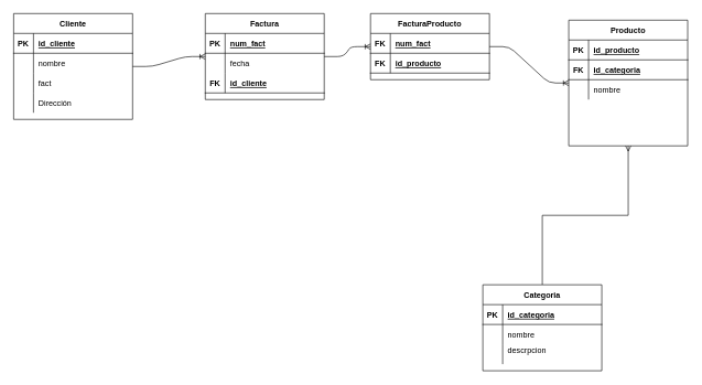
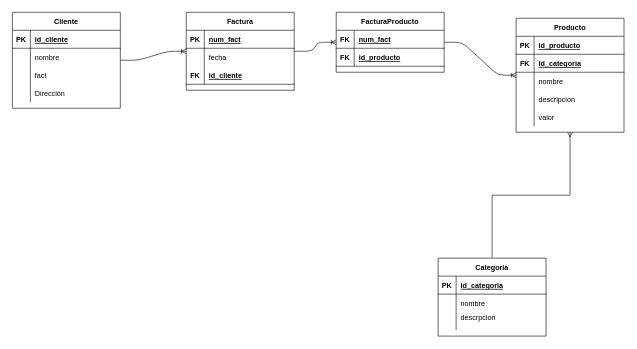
  <mxCell id="0" />
  <mxCell id="1" parent="0" />
  <mxCell id="2" style="edgeStyle=orthogonalEdgeStyle;rounded=0;orthogonalLoop=1;jettySize=auto;html=1;startArrow=ERmany;startFill=0;endArrow=none;endFill=0;" edge="1" parent="1" source="37" target="27"><mxGeometry relative="1" as="geometry" /></mxCell>
  <mxCell id="3" value="" style="edgeStyle=entityRelationEdgeStyle;fontSize=12;html=1;endArrow=ERoneToMany;" edge="1" parent="1" source="4" target="17"><mxGeometry width="100" height="100" relative="1" as="geometry"><mxPoint x="170" y="280" as="sourcePoint" /><mxPoint x="270" y="180" as="targetPoint" /></mxGeometry></mxCell>
  <mxCell id="4" value="Cliente" style="shape=table;startSize=30;container=1;collapsible=1;childLayout=tableLayout;fixedRows=1;rowLines=0;fontStyle=1;align=center;resizeLast=1;" vertex="1" parent="1"><mxGeometry x="20" y="20" width="180" height="160" as="geometry" /></mxCell>
  <mxCell id="5" value="" style="shape=partialRectangle;collapsible=0;dropTarget=0;pointerEvents=0;fillColor=none;top=0;left=0;bottom=1;right=0;points=[[0,0.5],[1,0.5]];portConstraint=eastwest;" vertex="1" parent="4"><mxGeometry y="30" width="180" height="30" as="geometry" /></mxCell>
  <mxCell id="6" value="PK" style="shape=partialRectangle;connectable=0;fillColor=none;top=0;left=0;bottom=0;right=0;fontStyle=1;overflow=hidden;" vertex="1" parent="5"><mxGeometry width="30" height="30" as="geometry" /></mxCell>
  <mxCell id="7" value="id_cliente" style="shape=partialRectangle;connectable=0;fillColor=none;top=0;left=0;bottom=0;right=0;align=left;spacingLeft=6;fontStyle=5;overflow=hidden;" vertex="1" parent="5"><mxGeometry x="30" width="150" height="30" as="geometry" /></mxCell>
  <mxCell id="8" value="" style="shape=partialRectangle;collapsible=0;dropTarget=0;pointerEvents=0;fillColor=none;top=0;left=0;bottom=0;right=0;points=[[0,0.5],[1,0.5]];portConstraint=eastwest;" vertex="1" parent="4"><mxGeometry y="60" width="180" height="30" as="geometry" /></mxCell>
  <mxCell id="9" value="" style="shape=partialRectangle;connectable=0;fillColor=none;top=0;left=0;bottom=0;right=0;editable=1;overflow=hidden;" vertex="1" parent="8"><mxGeometry width="30" height="30" as="geometry" /></mxCell>
  <mxCell id="10" value="nombre" style="shape=partialRectangle;connectable=0;fillColor=none;top=0;left=0;bottom=0;right=0;align=left;spacingLeft=6;overflow=hidden;" vertex="1" parent="8"><mxGeometry x="30" width="150" height="30" as="geometry" /></mxCell>
  <mxCell id="11" value="" style="shape=partialRectangle;collapsible=0;dropTarget=0;pointerEvents=0;fillColor=none;top=0;left=0;bottom=0;right=0;points=[[0,0.5],[1,0.5]];portConstraint=eastwest;" vertex="1" parent="4"><mxGeometry y="90" width="180" height="30" as="geometry" /></mxCell>
  <mxCell id="12" value="" style="shape=partialRectangle;connectable=0;fillColor=none;top=0;left=0;bottom=0;right=0;editable=1;overflow=hidden;" vertex="1" parent="11"><mxGeometry width="30" height="30" as="geometry" /></mxCell>
  <mxCell id="13" value="fact" style="shape=partialRectangle;connectable=0;fillColor=none;top=0;left=0;bottom=0;right=0;align=left;spacingLeft=6;overflow=hidden;" vertex="1" parent="11"><mxGeometry x="30" width="150" height="30" as="geometry" /></mxCell>
  <mxCell id="14" value="" style="shape=partialRectangle;collapsible=0;dropTarget=0;pointerEvents=0;fillColor=none;top=0;left=0;bottom=0;right=0;points=[[0,0.5],[1,0.5]];portConstraint=eastwest;" vertex="1" parent="4"><mxGeometry y="120" width="180" height="30" as="geometry" /></mxCell>
  <mxCell id="15" value="" style="shape=partialRectangle;connectable=0;fillColor=none;top=0;left=0;bottom=0;right=0;editable=1;overflow=hidden;" vertex="1" parent="14"><mxGeometry width="30" height="30" as="geometry" /></mxCell>
  <mxCell id="16" value="Dirección" style="shape=partialRectangle;connectable=0;fillColor=none;top=0;left=0;bottom=0;right=0;align=left;spacingLeft=6;overflow=hidden;" vertex="1" parent="14"><mxGeometry x="30" width="150" height="30" as="geometry" /></mxCell>
  <mxCell id="17" value="Factura" style="shape=table;startSize=30;container=1;collapsible=1;childLayout=tableLayout;fixedRows=1;rowLines=0;fontStyle=1;align=center;resizeLast=1;" vertex="1" parent="1"><mxGeometry x="310" y="20" width="180" height="130" as="geometry" /></mxCell>
  <mxCell id="18" value="" style="shape=partialRectangle;collapsible=0;dropTarget=0;pointerEvents=0;fillColor=none;top=0;left=0;bottom=1;right=0;points=[[0,0.5],[1,0.5]];portConstraint=eastwest;" vertex="1" parent="17"><mxGeometry y="30" width="180" height="30" as="geometry" /></mxCell>
  <mxCell id="19" value="PK" style="shape=partialRectangle;connectable=0;fillColor=none;top=0;left=0;bottom=0;right=0;fontStyle=1;overflow=hidden;" vertex="1" parent="18"><mxGeometry width="30" height="30" as="geometry" /></mxCell>
  <mxCell id="20" value="num_fact" style="shape=partialRectangle;connectable=0;fillColor=none;top=0;left=0;bottom=0;right=0;align=left;spacingLeft=6;fontStyle=5;overflow=hidden;" vertex="1" parent="18"><mxGeometry x="30" width="150" height="30" as="geometry" /></mxCell>
  <mxCell id="21" value="" style="shape=partialRectangle;collapsible=0;dropTarget=0;pointerEvents=0;fillColor=none;top=0;left=0;bottom=0;right=0;points=[[0,0.5],[1,0.5]];portConstraint=eastwest;" vertex="1" parent="17"><mxGeometry y="60" width="180" height="30" as="geometry" /></mxCell>
  <mxCell id="22" value="" style="shape=partialRectangle;connectable=0;fillColor=none;top=0;left=0;bottom=0;right=0;editable=1;overflow=hidden;" vertex="1" parent="21"><mxGeometry width="30" height="30" as="geometry" /></mxCell>
  <mxCell id="23" value="fecha" style="shape=partialRectangle;connectable=0;fillColor=none;top=0;left=0;bottom=0;right=0;align=left;spacingLeft=6;overflow=hidden;" vertex="1" parent="21"><mxGeometry x="30" width="150" height="30" as="geometry" /></mxCell>
  <mxCell id="24" value="" style="shape=partialRectangle;collapsible=0;dropTarget=0;pointerEvents=0;fillColor=none;top=0;left=0;bottom=1;right=0;points=[[0,0.5],[1,0.5]];portConstraint=eastwest;" vertex="1" parent="17"><mxGeometry y="90" width="180" height="30" as="geometry" /></mxCell>
  <mxCell id="25" value="FK" style="shape=partialRectangle;connectable=0;fillColor=none;top=0;left=0;bottom=0;right=0;fontStyle=1;overflow=hidden;" vertex="1" parent="24"><mxGeometry width="30" height="30" as="geometry" /></mxCell>
  <mxCell id="26" value="id_cliente" style="shape=partialRectangle;connectable=0;fillColor=none;top=0;left=0;bottom=0;right=0;align=left;spacingLeft=6;fontStyle=5;overflow=hidden;" vertex="1" parent="24"><mxGeometry x="30" width="150" height="30" as="geometry" /></mxCell>
  <mxCell id="27" value="Categoria" style="shape=table;startSize=30;container=1;collapsible=1;childLayout=tableLayout;fixedRows=1;rowLines=0;fontStyle=1;align=center;resizeLast=1;" vertex="1" parent="1"><mxGeometry x="730" y="430" width="180" height="130" as="geometry" /></mxCell>
  <mxCell id="28" value="" style="shape=partialRectangle;collapsible=0;dropTarget=0;pointerEvents=0;fillColor=none;top=0;left=0;bottom=1;right=0;points=[[0,0.5],[1,0.5]];portConstraint=eastwest;" vertex="1" parent="27"><mxGeometry y="30" width="180" height="30" as="geometry" /></mxCell>
  <mxCell id="29" value="PK" style="shape=partialRectangle;connectable=0;fillColor=none;top=0;left=0;bottom=0;right=0;fontStyle=1;overflow=hidden;" vertex="1" parent="28"><mxGeometry width="30" height="30" as="geometry" /></mxCell>
  <mxCell id="30" value="id_categoria" style="shape=partialRectangle;connectable=0;fillColor=none;top=0;left=0;bottom=0;right=0;align=left;spacingLeft=6;fontStyle=5;overflow=hidden;" vertex="1" parent="28"><mxGeometry x="30" width="150" height="30" as="geometry" /></mxCell>
  <mxCell id="31" value="" style="shape=partialRectangle;collapsible=0;dropTarget=0;pointerEvents=0;fillColor=none;top=0;left=0;bottom=0;right=0;points=[[0,0.5],[1,0.5]];portConstraint=eastwest;" vertex="1" parent="27"><mxGeometry y="60" width="180" height="30" as="geometry" /></mxCell>
  <mxCell id="32" value="" style="shape=partialRectangle;connectable=0;fillColor=none;top=0;left=0;bottom=0;right=0;editable=1;overflow=hidden;" vertex="1" parent="31"><mxGeometry width="30" height="30" as="geometry" /></mxCell>
  <mxCell id="33" value="nombre" style="shape=partialRectangle;connectable=0;fillColor=none;top=0;left=0;bottom=0;right=0;align=left;spacingLeft=6;overflow=hidden;" vertex="1" parent="31"><mxGeometry x="30" width="150" height="30" as="geometry" /></mxCell>
  <mxCell id="34" value="" style="shape=partialRectangle;collapsible=0;dropTarget=0;pointerEvents=0;fillColor=none;top=0;left=0;bottom=0;right=0;points=[[0,0.5],[1,0.5]];portConstraint=eastwest;" vertex="1" parent="27"><mxGeometry y="90" width="180" height="30" as="geometry" /></mxCell>
  <mxCell id="35" value="" style="shape=partialRectangle;connectable=0;fillColor=none;top=0;left=0;bottom=0;right=0;editable=1;overflow=hidden;" vertex="1" parent="34"><mxGeometry width="30" height="30" as="geometry" /></mxCell>
  <mxCell id="36" value="descrpcion&#10;" style="shape=partialRectangle;connectable=0;fillColor=none;top=0;left=0;bottom=0;right=0;align=left;spacingLeft=6;overflow=hidden;" vertex="1" parent="34"><mxGeometry x="30" width="150" height="30" as="geometry" /></mxCell>
  <mxCell id="37" value="Producto" style="shape=table;startSize=30;container=1;collapsible=1;childLayout=tableLayout;fixedRows=1;rowLines=0;fontStyle=1;align=center;resizeLast=1;" vertex="1" parent="1"><mxGeometry x="860" y="30" width="180" height="190" as="geometry" /></mxCell>
  <mxCell id="38" value="" style="shape=partialRectangle;collapsible=0;dropTarget=0;pointerEvents=0;fillColor=none;top=0;left=0;bottom=1;right=0;points=[[0,0.5],[1,0.5]];portConstraint=eastwest;" vertex="1" parent="37"><mxGeometry y="30" width="180" height="30" as="geometry" /></mxCell>
  <mxCell id="39" value="PK" style="shape=partialRectangle;connectable=0;fillColor=none;top=0;left=0;bottom=0;right=0;fontStyle=1;overflow=hidden;" vertex="1" parent="38"><mxGeometry width="30" height="30" as="geometry" /></mxCell>
  <mxCell id="40" value="id_producto" style="shape=partialRectangle;connectable=0;fillColor=none;top=0;left=0;bottom=0;right=0;align=left;spacingLeft=6;fontStyle=5;overflow=hidden;" vertex="1" parent="38"><mxGeometry x="30" width="150" height="30" as="geometry" /></mxCell>
  <mxCell id="41" value="" style="shape=partialRectangle;collapsible=0;dropTarget=0;pointerEvents=0;fillColor=none;top=0;left=0;bottom=1;right=0;points=[[0,0.5],[1,0.5]];portConstraint=eastwest;" vertex="1" parent="37"><mxGeometry y="60" width="180" height="30" as="geometry" /></mxCell>
  <mxCell id="42" value="FK" style="shape=partialRectangle;connectable=0;fillColor=none;top=0;left=0;bottom=0;right=0;fontStyle=1;overflow=hidden;" vertex="1" parent="41"><mxGeometry width="30" height="30" as="geometry" /></mxCell>
  <mxCell id="43" value="id_categoria" style="shape=partialRectangle;connectable=0;fillColor=none;top=0;left=0;bottom=0;right=0;align=left;spacingLeft=6;fontStyle=5;overflow=hidden;" vertex="1" parent="41"><mxGeometry x="30" width="150" height="30" as="geometry" /></mxCell>
  <mxCell id="44" value="" style="shape=partialRectangle;collapsible=0;dropTarget=0;pointerEvents=0;fillColor=none;top=0;left=0;bottom=0;right=0;points=[[0,0.5],[1,0.5]];portConstraint=eastwest;" vertex="1" parent="37"><mxGeometry y="90" width="180" height="30" as="geometry" /></mxCell>
  <mxCell id="45" value="" style="shape=partialRectangle;connectable=0;fillColor=none;top=0;left=0;bottom=0;right=0;editable=1;overflow=hidden;" vertex="1" parent="44"><mxGeometry width="30" height="30" as="geometry" /></mxCell>
  <mxCell id="46" value="nombre" style="shape=partialRectangle;connectable=0;fillColor=none;top=0;left=0;bottom=0;right=0;align=left;spacingLeft=6;overflow=hidden;" vertex="1" parent="44"><mxGeometry x="30" width="150" height="30" as="geometry" /></mxCell>
  <mxCell id="47" value="" style="shape=partialRectangle;collapsible=0;dropTarget=0;pointerEvents=0;fillColor=none;top=0;left=0;bottom=0;right=0;points=[[0,0.5],[1,0.5]];portConstraint=eastwest;" vertex="1" parent="37"><mxGeometry y="120" width="180" height="30" as="geometry" /></mxCell>
  <mxCell id="48" value="" style="shape=partialRectangle;connectable=0;fillColor=none;top=0;left=0;bottom=0;right=0;editable=1;overflow=hidden;" vertex="1" parent="47"><mxGeometry width="30" height="30" as="geometry" /></mxCell>
+ <mxCell id="49" value="descripcion " style="shape=partialRectangle;connectable=0;fillColor=none;top=0;left=0;bottom=0;right=0;align=left;spacingLeft=6;overflow=hidden;" vertex="1" parent="47"><mxGeometry x="30" width="150" height="30" as="geometry" /></mxCell>
  <mxCell id="50" value="" style="shape=partialRectangle;collapsible=0;dropTarget=0;pointerEvents=0;fillColor=none;top=0;left=0;bottom=0;right=0;points=[[0,0.5],[1,0.5]];portConstraint=eastwest;" vertex="1" parent="37"><mxGeometry y="150" width="180" height="30" as="geometry" /></mxCell>
  <mxCell id="51" value="" style="shape=partialRectangle;connectable=0;fillColor=none;top=0;left=0;bottom=0;right=0;editable=1;overflow=hidden;" vertex="1" parent="50"><mxGeometry width="30" height="30" as="geometry" /></mxCell>
+ <mxCell id="52" value="valor" style="shape=partialRectangle;connectable=0;fillColor=none;top=0;left=0;bottom=0;right=0;align=left;spacingLeft=6;overflow=hidden;" vertex="1" parent="50"><mxGeometry x="30" width="150" height="30" as="geometry" /></mxCell>
  <mxCell id="53" value="" style="edgeStyle=entityRelationEdgeStyle;fontSize=12;html=1;endArrow=ERoneToMany;" edge="1" parent="1" source="17" target="55"><mxGeometry width="100" height="100" relative="1" as="geometry"><mxPoint x="490" y="290" as="sourcePoint" /><mxPoint x="590" y="190" as="targetPoint" /></mxGeometry></mxCell>
  <mxCell id="54" value="" style="edgeStyle=entityRelationEdgeStyle;fontSize=12;html=1;endArrow=ERoneToMany;" edge="1" parent="1" source="55" target="37"><mxGeometry width="100" height="100" relative="1" as="geometry"><mxPoint x="490" y="290" as="sourcePoint" /><mxPoint x="590" y="190" as="targetPoint" /></mxGeometry></mxCell>
  <mxCell id="55" value="FacturaProducto" style="shape=table;startSize=30;container=1;collapsible=1;childLayout=tableLayout;fixedRows=1;rowLines=0;fontStyle=1;align=center;resizeLast=1;" vertex="1" parent="1"><mxGeometry x="560" y="20" width="180" height="100" as="geometry" /></mxCell>
  <mxCell id="56" value="" style="shape=partialRectangle;collapsible=0;dropTarget=0;pointerEvents=0;fillColor=none;top=0;left=0;bottom=1;right=0;points=[[0,0.5],[1,0.5]];portConstraint=eastwest;" vertex="1" parent="55"><mxGeometry y="30" width="180" height="30" as="geometry" /></mxCell>
  <mxCell id="57" value="FK" style="shape=partialRectangle;connectable=0;fillColor=none;top=0;left=0;bottom=0;right=0;fontStyle=1;overflow=hidden;" vertex="1" parent="56"><mxGeometry width="30" height="30" as="geometry" /></mxCell>
  <mxCell id="58" value="num_fact" style="shape=partialRectangle;connectable=0;fillColor=none;top=0;left=0;bottom=0;right=0;align=left;spacingLeft=6;fontStyle=5;overflow=hidden;" vertex="1" parent="56"><mxGeometry x="30" width="150" height="30" as="geometry" /></mxCell>
  <mxCell id="59" value="" style="shape=partialRectangle;collapsible=0;dropTarget=0;pointerEvents=0;fillColor=none;top=0;left=0;bottom=1;right=0;points=[[0,0.5],[1,0.5]];portConstraint=eastwest;" vertex="1" parent="55"><mxGeometry y="60" width="180" height="30" as="geometry" /></mxCell>
  <mxCell id="60" value="FK" style="shape=partialRectangle;connectable=0;fillColor=none;top=0;left=0;bottom=0;right=0;fontStyle=1;overflow=hidden;" vertex="1" parent="59"><mxGeometry width="30" height="30" as="geometry" /></mxCell>
  <mxCell id="61" value="id_producto" style="shape=partialRectangle;connectable=0;fillColor=none;top=0;left=0;bottom=0;right=0;align=left;spacingLeft=6;fontStyle=5;overflow=hidden;" vertex="1" parent="59"><mxGeometry x="30" width="150" height="30" as="geometry" /></mxCell>
